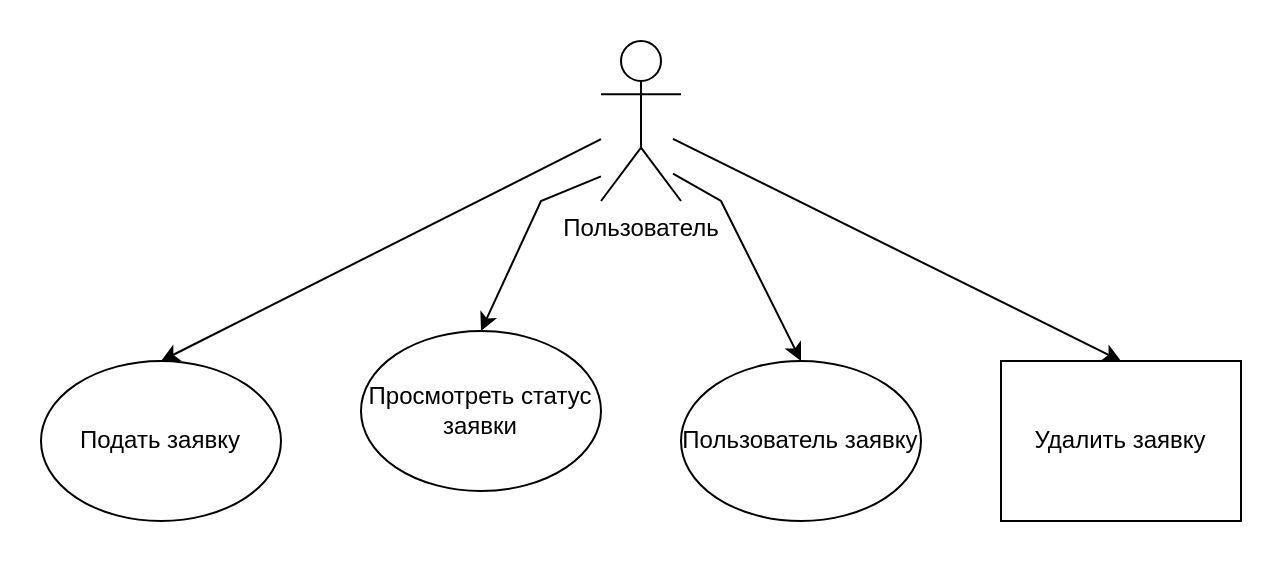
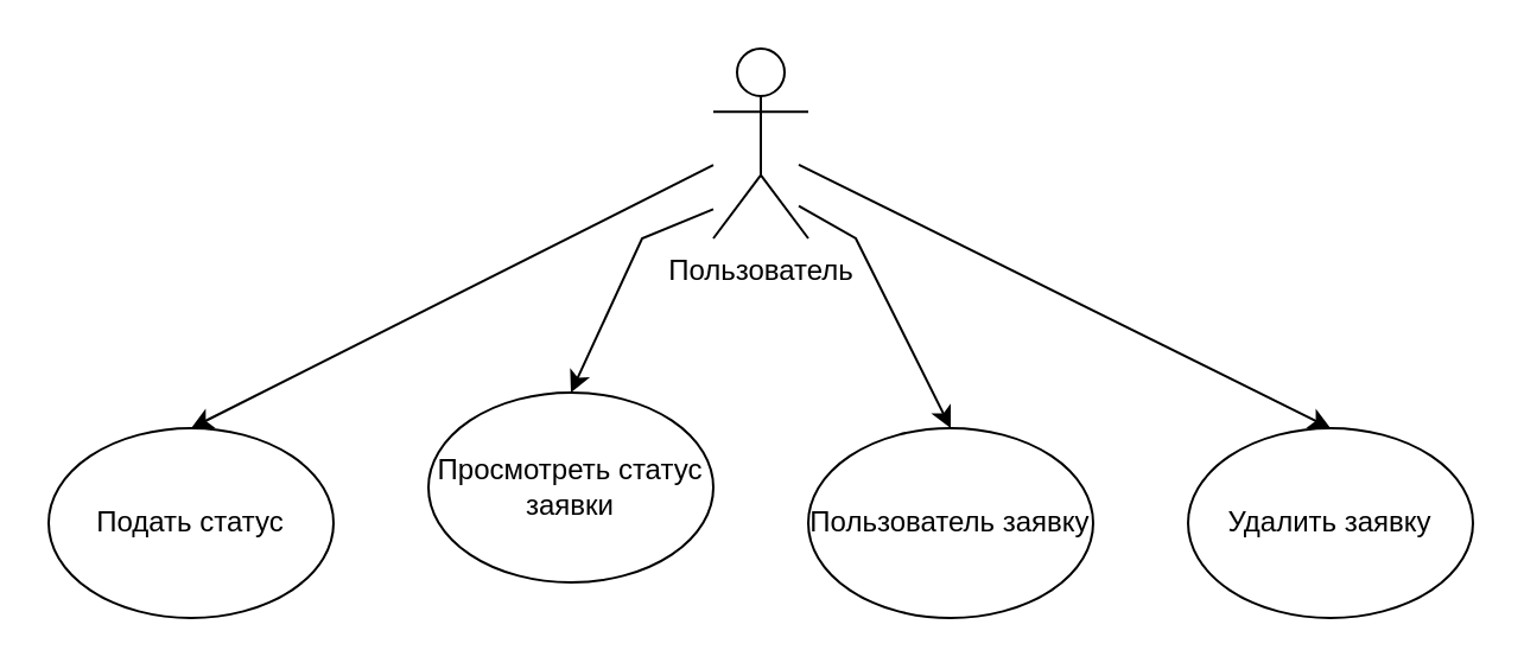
  <mxCell id="0" />
  <mxCell id="1" parent="0" />
- <mxCell id="2" value="Подать заявку" style="ellipse;whiteSpace=wrap;html=1;labelBackgroundColor=none;shadow=0;" vertex="1" parent="1"><mxGeometry x="20" y="180" width="120" height="80" as="geometry" /></mxCell>
+ <mxCell id="2" value="Подать статус" style="ellipse;whiteSpace=wrap;html=1;labelBackgroundColor=none;shadow=0;" vertex="1" parent="1"><mxGeometry x="20" y="180" width="120" height="80" as="geometry" /></mxCell>
  <mxCell id="3" style="edgeStyle=none;rounded=0;orthogonalLoop=1;jettySize=auto;html=1;entryX=0.5;entryY=0;entryDx=0;entryDy=0;" edge="1" parent="1" target="2"><mxGeometry relative="1" as="geometry"><mxPoint x="300" y="69.076" as="sourcePoint" /></mxGeometry></mxCell>
  <mxCell id="4" value="" style="edgeStyle=none;rounded=0;orthogonalLoop=1;jettySize=auto;html=1;" edge="1" parent="1" target="8"><mxGeometry relative="1" as="geometry"><mxPoint x="336" y="86.341" as="sourcePoint" /><Array as="points"><mxPoint x="360" y="100" /><mxPoint x="400" y="180" /></Array></mxGeometry></mxCell>
  <mxCell id="5" value="" style="edgeStyle=none;rounded=0;orthogonalLoop=1;jettySize=auto;html=1;entryX=0.5;entryY=0;entryDx=0;entryDy=0;" edge="1" parent="1" target="7"><mxGeometry relative="1" as="geometry"><mxPoint x="300" y="87.692" as="sourcePoint" /><Array as="points"><mxPoint x="270" y="100" /></Array></mxGeometry></mxCell>
  <mxCell id="6" style="edgeStyle=none;rounded=0;orthogonalLoop=1;jettySize=auto;html=1;entryX=0.5;entryY=0;entryDx=0;entryDy=0;" edge="1" parent="1" target="9"><mxGeometry relative="1" as="geometry"><mxPoint x="336" y="68.926" as="sourcePoint" /></mxGeometry></mxCell>
  <mxCell id="7" value="Просмотреть статус заявки" style="ellipse;whiteSpace=wrap;html=1;" vertex="1" parent="1"><mxGeometry x="180" y="165" width="120" height="80" as="geometry" /></mxCell>
  <mxCell id="8" value="Пользователь заявку" style="ellipse;whiteSpace=wrap;html=1;" vertex="1" parent="1"><mxGeometry x="340" y="180" width="120" height="80" as="geometry" /></mxCell>
- <mxCell id="9" value="Удалить заявку" style="whiteSpace=wrap;html=1;rounded=0;" vertex="1" parent="1"><mxGeometry x="500" y="180" width="120" height="80" as="geometry" /></mxCell>
+ <mxCell id="9" value="Удалить заявку" style="ellipse;whiteSpace=wrap;html=1;" vertex="1" parent="1"><mxGeometry x="500" y="180" width="120" height="80" as="geometry" /></mxCell>
  <mxCell id="10" value="Пользователь" style="shape=umlActor;verticalLabelPosition=bottom;verticalAlign=top;html=1;outlineConnect=0;" vertex="1" parent="1"><mxGeometry x="300" y="20" width="40" height="80" as="geometry" /></mxCell>
